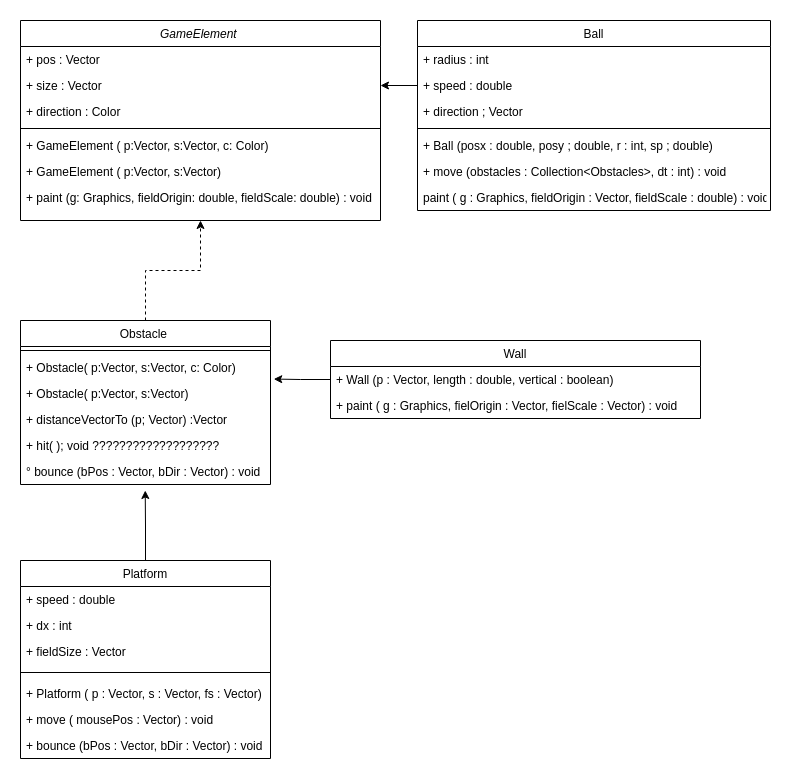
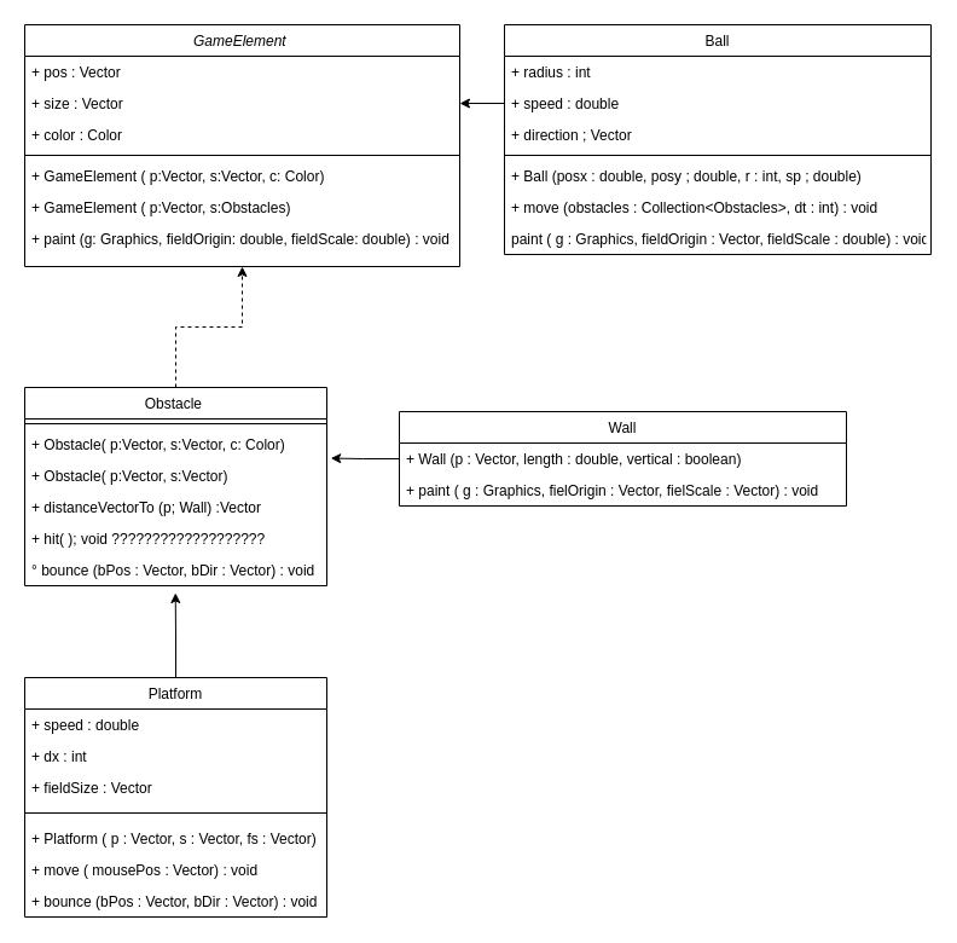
  <mxCell id="0" />
  <mxCell id="1" parent="0" />
  <mxCell id="2" value="GameElement " style="swimlane;fontStyle=2;align=center;verticalAlign=top;childLayout=stackLayout;horizontal=1;startSize=26;horizontalStack=0;resizeParent=1;resizeLast=0;collapsible=1;marginBottom=0;rounded=0;shadow=0;strokeWidth=1;" parent="1" vertex="1"><mxGeometry x="20" y="20" width="360" height="200" as="geometry"><mxRectangle x="230" y="140" width="160" height="26" as="alternateBounds" /></mxGeometry></mxCell>
  <mxCell id="3" value="+ pos : Vector " style="text;align=left;verticalAlign=top;spacingLeft=4;spacingRight=4;overflow=hidden;rotatable=0;points=[[0,0.5],[1,0.5]];portConstraint=eastwest;" parent="2" vertex="1"><mxGeometry y="26" width="360" height="26" as="geometry" /></mxCell>
  <mxCell id="4" value="+ size : Vector " style="text;align=left;verticalAlign=top;spacingLeft=4;spacingRight=4;overflow=hidden;rotatable=0;points=[[0,0.5],[1,0.5]];portConstraint=eastwest;rounded=0;shadow=0;html=0;" parent="2" vertex="1"><mxGeometry y="52" width="360" height="26" as="geometry" /></mxCell>
- <mxCell id="5" value="+ direction : Color " style="text;align=left;verticalAlign=top;spacingLeft=4;spacingRight=4;overflow=hidden;rotatable=0;points=[[0,0.5],[1,0.5]];portConstraint=eastwest;rounded=0;shadow=0;html=0;" parent="2" vertex="1"><mxGeometry y="78" width="360" height="26" as="geometry" /></mxCell>
+ <mxCell id="5" value="+ color : Color " style="text;align=left;verticalAlign=top;spacingLeft=4;spacingRight=4;overflow=hidden;rotatable=0;points=[[0,0.5],[1,0.5]];portConstraint=eastwest;rounded=0;shadow=0;html=0;" parent="2" vertex="1"><mxGeometry y="78" width="360" height="26" as="geometry" /></mxCell>
  <mxCell id="6" value="" style="line;html=1;strokeWidth=1;align=left;verticalAlign=middle;spacingTop=-1;spacingLeft=3;spacingRight=3;rotatable=0;labelPosition=right;points=[];portConstraint=eastwest;" parent="2" vertex="1"><mxGeometry y="104" width="360" height="8" as="geometry" /></mxCell>
  <mxCell id="7" value="+ GameElement ( p:Vector, s:Vector, c: Color)&#10;" style="text;align=left;verticalAlign=top;spacingLeft=4;spacingRight=4;overflow=hidden;rotatable=0;points=[[0,0.5],[1,0.5]];portConstraint=eastwest;fontStyle=0" parent="2" vertex="1"><mxGeometry y="112" width="360" height="26" as="geometry" /></mxCell>
- <mxCell id="8" value="+ GameElement ( p:Vector, s:Vector)&#10;" style="text;align=left;verticalAlign=top;spacingLeft=4;spacingRight=4;overflow=hidden;rotatable=0;points=[[0,0.5],[1,0.5]];portConstraint=eastwest;fontStyle=0" vertex="1" parent="2"><mxGeometry y="138" width="360" height="26" as="geometry" /></mxCell>
+ <mxCell id="8" value="+ GameElement ( p:Vector, s:Obstacles)&#10;" style="text;align=left;verticalAlign=top;spacingLeft=4;spacingRight=4;overflow=hidden;rotatable=0;points=[[0,0.5],[1,0.5]];portConstraint=eastwest;fontStyle=0" vertex="1" parent="2"><mxGeometry y="138" width="360" height="26" as="geometry" /></mxCell>
  <mxCell id="9" value="+ paint (g: Graphics, fieldOrigin: double, fieldScale: double) : void " style="text;align=left;verticalAlign=top;spacingLeft=4;spacingRight=4;overflow=hidden;rotatable=0;points=[[0,0.5],[1,0.5]];portConstraint=eastwest;fontStyle=0" vertex="1" parent="2"><mxGeometry y="164" width="360" height="26" as="geometry" /></mxCell>
  <mxCell id="10" style="edgeStyle=orthogonalEdgeStyle;rounded=0;orthogonalLoop=1;jettySize=auto;html=1;exitX=0.5;exitY=0;exitDx=0;exitDy=0;entryX=0.5;entryY=1;entryDx=0;entryDy=0;dashed=1;" edge="1" parent="1" source="11" target="2"><mxGeometry relative="1" as="geometry" /></mxCell>
  <mxCell id="11" value="Obstacle " style="swimlane;fontStyle=0;align=center;verticalAlign=top;childLayout=stackLayout;horizontal=1;startSize=26;horizontalStack=0;resizeParent=1;resizeLast=0;collapsible=1;marginBottom=0;rounded=0;shadow=0;strokeWidth=1;" parent="1" vertex="1"><mxGeometry x="20" y="320" width="250" height="164" as="geometry"><mxRectangle x="130" y="380" width="160" height="26" as="alternateBounds" /></mxGeometry></mxCell>
  <mxCell id="12" value="" style="line;html=1;strokeWidth=1;align=left;verticalAlign=middle;spacingTop=-1;spacingLeft=3;spacingRight=3;rotatable=0;labelPosition=right;points=[];portConstraint=eastwest;" parent="11" vertex="1"><mxGeometry y="26" width="250" height="8" as="geometry" /></mxCell>
  <mxCell id="13" value="+ Obstacle( p:Vector, s:Vector, c: Color)&#10;" style="text;align=left;verticalAlign=top;spacingLeft=4;spacingRight=4;overflow=hidden;rotatable=0;points=[[0,0.5],[1,0.5]];portConstraint=eastwest;" parent="11" vertex="1"><mxGeometry y="34" width="250" height="26" as="geometry" /></mxCell>
  <mxCell id="14" value="+ Obstacle( p:Vector, s:Vector)&#10;" style="text;align=left;verticalAlign=top;spacingLeft=4;spacingRight=4;overflow=hidden;rotatable=0;points=[[0,0.5],[1,0.5]];portConstraint=eastwest;" vertex="1" parent="11"><mxGeometry y="60" width="250" height="26" as="geometry" /></mxCell>
- <mxCell id="15" value="+ distanceVectorTo (p; Vector) :Vector" style="text;align=left;verticalAlign=top;spacingLeft=4;spacingRight=4;overflow=hidden;rotatable=0;points=[[0,0.5],[1,0.5]];portConstraint=eastwest;" vertex="1" parent="11"><mxGeometry y="86" width="250" height="26" as="geometry" /></mxCell>
+ <mxCell id="15" value="+ distanceVectorTo (p; Wall) :Vector" style="text;align=left;verticalAlign=top;spacingLeft=4;spacingRight=4;overflow=hidden;rotatable=0;points=[[0,0.5],[1,0.5]];portConstraint=eastwest;" vertex="1" parent="11"><mxGeometry y="86" width="250" height="26" as="geometry" /></mxCell>
  <mxCell id="16" value="+ hit( ); void ???????????????????" style="text;align=left;verticalAlign=top;spacingLeft=4;spacingRight=4;overflow=hidden;rotatable=0;points=[[0,0.5],[1,0.5]];portConstraint=eastwest;" vertex="1" parent="11"><mxGeometry y="112" width="250" height="26" as="geometry" /></mxCell>
  <mxCell id="17" value="° bounce (bPos : Vector, bDir : Vector) : void " style="text;align=left;verticalAlign=top;spacingLeft=4;spacingRight=4;overflow=hidden;rotatable=0;points=[[0,0.5],[1,0.5]];portConstraint=eastwest;" vertex="1" parent="11"><mxGeometry y="138" width="250" height="26" as="geometry" /></mxCell>
  <mxCell id="18" value="Wall" style="swimlane;fontStyle=0;childLayout=stackLayout;horizontal=1;startSize=26;fillColor=none;horizontalStack=0;resizeParent=1;resizeParentMax=0;resizeLast=0;collapsible=1;marginBottom=0;" vertex="1" parent="1"><mxGeometry x="330" y="340" width="370" height="78" as="geometry" /></mxCell>
  <mxCell id="19" value="+ Wall (p : Vector, length : double, vertical : boolean)" style="text;strokeColor=none;fillColor=none;align=left;verticalAlign=top;spacingLeft=4;spacingRight=4;overflow=hidden;rotatable=0;points=[[0,0.5],[1,0.5]];portConstraint=eastwest;" vertex="1" parent="18"><mxGeometry y="26" width="370" height="26" as="geometry" /></mxCell>
  <mxCell id="20" value="+ paint ( g : Graphics, fielOrigin : Vector, fielScale : Vector) : void " style="text;strokeColor=none;fillColor=none;align=left;verticalAlign=top;spacingLeft=4;spacingRight=4;overflow=hidden;rotatable=0;points=[[0,0.5],[1,0.5]];portConstraint=eastwest;" vertex="1" parent="18"><mxGeometry y="52" width="370" height="26" as="geometry" /></mxCell>
  <mxCell id="21" style="edgeStyle=orthogonalEdgeStyle;rounded=0;orthogonalLoop=1;jettySize=auto;html=1;exitX=0;exitY=0.5;exitDx=0;exitDy=0;entryX=1.013;entryY=0.945;entryDx=0;entryDy=0;entryPerimeter=0;" edge="1" parent="1" source="19" target="13"><mxGeometry relative="1" as="geometry" /></mxCell>
  <mxCell id="22" style="edgeStyle=orthogonalEdgeStyle;rounded=0;orthogonalLoop=1;jettySize=auto;html=1;exitX=0.5;exitY=0;exitDx=0;exitDy=0;" edge="1" parent="1" source="23"><mxGeometry relative="1" as="geometry"><mxPoint x="144.737" y="490" as="targetPoint" /></mxGeometry></mxCell>
  <mxCell id="23" value="Platform" style="swimlane;fontStyle=0;align=center;verticalAlign=top;childLayout=stackLayout;horizontal=1;startSize=26;horizontalStack=0;resizeParent=1;resizeParentMax=0;resizeLast=0;collapsible=1;marginBottom=0;" vertex="1" parent="1"><mxGeometry x="20" y="560" width="250" height="198" as="geometry" /></mxCell>
  <mxCell id="24" value="+ speed : double " style="text;strokeColor=none;fillColor=none;align=left;verticalAlign=top;spacingLeft=4;spacingRight=4;overflow=hidden;rotatable=0;points=[[0,0.5],[1,0.5]];portConstraint=eastwest;" vertex="1" parent="23"><mxGeometry y="26" width="250" height="26" as="geometry" /></mxCell>
  <mxCell id="25" value="+ dx : int " style="text;strokeColor=none;fillColor=none;align=left;verticalAlign=top;spacingLeft=4;spacingRight=4;overflow=hidden;rotatable=0;points=[[0,0.5],[1,0.5]];portConstraint=eastwest;" vertex="1" parent="23"><mxGeometry y="52" width="250" height="26" as="geometry" /></mxCell>
  <mxCell id="26" value="+ fieldSize : Vector " style="text;strokeColor=none;fillColor=none;align=left;verticalAlign=top;spacingLeft=4;spacingRight=4;overflow=hidden;rotatable=0;points=[[0,0.5],[1,0.5]];portConstraint=eastwest;" vertex="1" parent="23"><mxGeometry y="78" width="250" height="26" as="geometry" /></mxCell>
  <mxCell id="27" value="" style="line;strokeWidth=1;fillColor=none;align=left;verticalAlign=middle;spacingTop=-1;spacingLeft=3;spacingRight=3;rotatable=0;labelPosition=right;points=[];portConstraint=eastwest;" vertex="1" parent="23"><mxGeometry y="104" width="250" height="16" as="geometry" /></mxCell>
  <mxCell id="28" value="+ Platform ( p : Vector, s : Vector, fs : Vector) " style="text;strokeColor=none;fillColor=none;align=left;verticalAlign=top;spacingLeft=4;spacingRight=4;overflow=hidden;rotatable=0;points=[[0,0.5],[1,0.5]];portConstraint=eastwest;" vertex="1" parent="23"><mxGeometry y="120" width="250" height="26" as="geometry" /></mxCell>
  <mxCell id="29" value="+ move ( mousePos : Vector) : void " style="text;strokeColor=none;fillColor=none;align=left;verticalAlign=top;spacingLeft=4;spacingRight=4;overflow=hidden;rotatable=0;points=[[0,0.5],[1,0.5]];portConstraint=eastwest;" vertex="1" parent="23"><mxGeometry y="146" width="250" height="26" as="geometry" /></mxCell>
  <mxCell id="30" value="+ bounce (bPos : Vector, bDir : Vector) : void " style="text;strokeColor=none;fillColor=none;align=left;verticalAlign=top;spacingLeft=4;spacingRight=4;overflow=hidden;rotatable=0;points=[[0,0.5],[1,0.5]];portConstraint=eastwest;" vertex="1" parent="23"><mxGeometry y="172" width="250" height="26" as="geometry" /></mxCell>
  <mxCell id="31" value="Ball" style="swimlane;fontStyle=0;align=center;verticalAlign=top;childLayout=stackLayout;horizontal=1;startSize=26;horizontalStack=0;resizeParent=1;resizeParentMax=0;resizeLast=0;collapsible=1;marginBottom=0;" vertex="1" parent="1"><mxGeometry x="417" y="20" width="353" height="190" as="geometry" /></mxCell>
  <mxCell id="32" value="+ radius : int" style="text;strokeColor=none;fillColor=none;align=left;verticalAlign=top;spacingLeft=4;spacingRight=4;overflow=hidden;rotatable=0;points=[[0,0.5],[1,0.5]];portConstraint=eastwest;" vertex="1" parent="31"><mxGeometry y="26" width="353" height="26" as="geometry" /></mxCell>
  <mxCell id="33" value="+ speed : double " style="text;strokeColor=none;fillColor=none;align=left;verticalAlign=top;spacingLeft=4;spacingRight=4;overflow=hidden;rotatable=0;points=[[0,0.5],[1,0.5]];portConstraint=eastwest;" vertex="1" parent="31"><mxGeometry y="52" width="353" height="26" as="geometry" /></mxCell>
  <mxCell id="34" value="+ direction ; Vector " style="text;strokeColor=none;fillColor=none;align=left;verticalAlign=top;spacingLeft=4;spacingRight=4;overflow=hidden;rotatable=0;points=[[0,0.5],[1,0.5]];portConstraint=eastwest;" vertex="1" parent="31"><mxGeometry y="78" width="353" height="26" as="geometry" /></mxCell>
  <mxCell id="35" value="" style="line;strokeWidth=1;fillColor=none;align=left;verticalAlign=middle;spacingTop=-1;spacingLeft=3;spacingRight=3;rotatable=0;labelPosition=right;points=[];portConstraint=eastwest;" vertex="1" parent="31"><mxGeometry y="104" width="353" height="8" as="geometry" /></mxCell>
  <mxCell id="36" value="+ Ball (posx : double, posy ; double, r : int, sp ; double)" style="text;strokeColor=none;fillColor=none;align=left;verticalAlign=top;spacingLeft=4;spacingRight=4;overflow=hidden;rotatable=0;points=[[0,0.5],[1,0.5]];portConstraint=eastwest;" vertex="1" parent="31"><mxGeometry y="112" width="353" height="26" as="geometry" /></mxCell>
  <mxCell id="37" value="+ move (obstacles : Collection&lt;Obstacles&gt;, dt : int) : void " style="text;strokeColor=none;fillColor=none;align=left;verticalAlign=top;spacingLeft=4;spacingRight=4;overflow=hidden;rotatable=0;points=[[0,0.5],[1,0.5]];portConstraint=eastwest;" vertex="1" parent="31"><mxGeometry y="138" width="353" height="26" as="geometry" /></mxCell>
  <mxCell id="38" value="paint ( g : Graphics, fieldOrigin : Vector, fieldScale : double) : void " style="text;strokeColor=none;fillColor=none;align=left;verticalAlign=top;spacingLeft=4;spacingRight=4;overflow=hidden;rotatable=0;points=[[0,0.5],[1,0.5]];portConstraint=eastwest;" vertex="1" parent="31"><mxGeometry y="164" width="353" height="26" as="geometry" /></mxCell>
  <mxCell id="39" style="edgeStyle=orthogonalEdgeStyle;rounded=0;orthogonalLoop=1;jettySize=auto;html=1;exitX=0;exitY=0.5;exitDx=0;exitDy=0;entryX=1;entryY=0.5;entryDx=0;entryDy=0;" edge="1" parent="1" source="33" target="4"><mxGeometry relative="1" as="geometry" /></mxCell>
